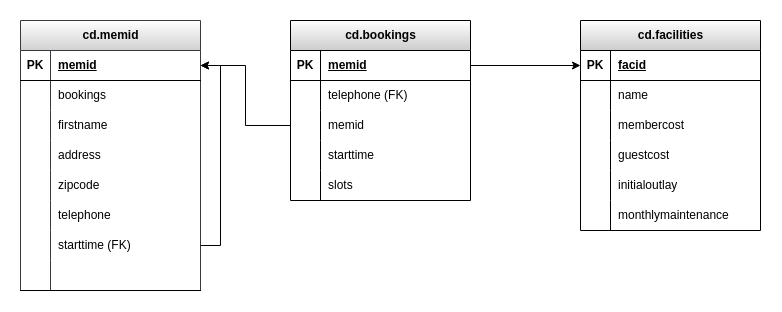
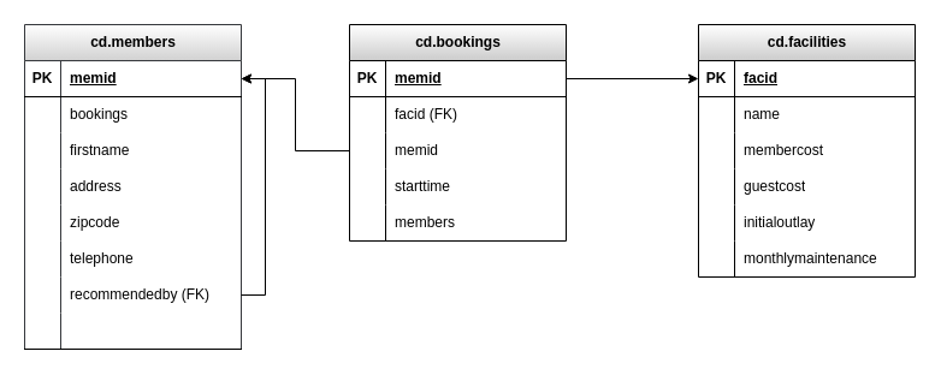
  <mxCell id="0" />
  <mxCell id="1" parent="0" />
- <mxCell id="2" value="cd.memid" style="shape=table;startSize=30;container=1;collapsible=1;childLayout=tableLayout;fixedRows=1;rowLines=0;fontStyle=1;align=center;resizeLast=1;html=1;fillColor=default;strokeColor=#36393d;gradientColor=#D1D1D1;" vertex="1" parent="1"><mxGeometry y="20" width="180" height="270" as="geometry" x="20" /></mxCell>
+ <mxCell id="2" value="cd.members" style="shape=table;startSize=30;container=1;collapsible=1;childLayout=tableLayout;fixedRows=1;rowLines=0;fontStyle=1;align=center;resizeLast=1;html=1;fillColor=default;strokeColor=#36393d;gradientColor=#D1D1D1;" vertex="1" parent="1"><mxGeometry y="20" width="180" height="270" as="geometry" x="20" /></mxCell>
  <mxCell id="3" value="" style="shape=tableRow;horizontal=0;startSize=0;swimlaneHead=0;swimlaneBody=0;fillColor=none;collapsible=0;dropTarget=0;points=[[0,0.5],[1,0.5]];portConstraint=eastwest;top=0;left=0;right=0;bottom=1;" vertex="1" parent="2"><mxGeometry y="30" width="180" height="30" as="geometry" /></mxCell>
  <mxCell id="4" value="PK" style="shape=partialRectangle;connectable=0;fillColor=none;top=0;left=0;bottom=0;right=0;fontStyle=1;overflow=hidden;whiteSpace=wrap;html=1;" vertex="1" parent="3"><mxGeometry width="30" height="30" as="geometry"><mxRectangle width="30" height="30" as="alternateBounds" /></mxGeometry></mxCell>
  <mxCell id="5" value="memid" style="shape=partialRectangle;connectable=0;fillColor=none;top=0;left=0;bottom=0;right=0;align=left;spacingLeft=6;fontStyle=5;overflow=hidden;whiteSpace=wrap;html=1;" vertex="1" parent="3"><mxGeometry x="30" width="150" height="30" as="geometry"><mxRectangle width="150" height="30" as="alternateBounds" /></mxGeometry></mxCell>
  <mxCell id="6" value="" style="shape=tableRow;horizontal=0;startSize=0;swimlaneHead=0;swimlaneBody=0;fillColor=none;collapsible=0;dropTarget=0;points=[[0,0.5],[1,0.5]];portConstraint=eastwest;top=0;left=0;right=0;bottom=0;" vertex="1" parent="2"><mxGeometry y="60" width="180" height="30" as="geometry" /></mxCell>
  <mxCell id="7" value="" style="shape=partialRectangle;connectable=0;fillColor=none;top=0;left=0;bottom=0;right=0;editable=1;overflow=hidden;whiteSpace=wrap;html=1;" vertex="1" parent="6"><mxGeometry width="30" height="30" as="geometry"><mxRectangle width="30" height="30" as="alternateBounds" /></mxGeometry></mxCell>
  <mxCell id="8" value="bookings&amp;nbsp;" style="shape=partialRectangle;connectable=0;fillColor=none;top=0;left=0;bottom=0;right=0;align=left;spacingLeft=6;overflow=hidden;whiteSpace=wrap;html=1;" vertex="1" parent="6"><mxGeometry x="30" width="150" height="30" as="geometry"><mxRectangle width="150" height="30" as="alternateBounds" /></mxGeometry></mxCell>
  <mxCell id="9" value="" style="shape=tableRow;horizontal=0;startSize=0;swimlaneHead=0;swimlaneBody=0;fillColor=none;collapsible=0;dropTarget=0;points=[[0,0.5],[1,0.5]];portConstraint=eastwest;top=0;left=0;right=0;bottom=0;" vertex="1" parent="2"><mxGeometry y="90" width="180" height="30" as="geometry" /></mxCell>
  <mxCell id="10" value="" style="shape=partialRectangle;connectable=0;fillColor=none;top=0;left=0;bottom=0;right=0;editable=1;overflow=hidden;whiteSpace=wrap;html=1;" vertex="1" parent="9"><mxGeometry width="30" height="30" as="geometry"><mxRectangle width="30" height="30" as="alternateBounds" /></mxGeometry></mxCell>
  <mxCell id="11" value="firstname" style="shape=partialRectangle;connectable=0;fillColor=none;top=0;left=0;bottom=0;right=0;align=left;spacingLeft=6;overflow=hidden;whiteSpace=wrap;html=1;" vertex="1" parent="9"><mxGeometry x="30" width="150" height="30" as="geometry"><mxRectangle width="150" height="30" as="alternateBounds" /></mxGeometry></mxCell>
  <mxCell id="12" value="" style="shape=tableRow;horizontal=0;startSize=0;swimlaneHead=0;swimlaneBody=0;fillColor=none;collapsible=0;dropTarget=0;points=[[0,0.5],[1,0.5]];portConstraint=eastwest;top=0;left=0;right=0;bottom=0;" vertex="1" parent="2"><mxGeometry y="120" width="180" height="30" as="geometry" /></mxCell>
  <mxCell id="13" value="" style="shape=partialRectangle;connectable=0;fillColor=none;top=0;left=0;bottom=0;right=0;editable=1;overflow=hidden;whiteSpace=wrap;html=1;" vertex="1" parent="12"><mxGeometry width="30" height="30" as="geometry"><mxRectangle width="30" height="30" as="alternateBounds" /></mxGeometry></mxCell>
  <mxCell id="14" value="address" style="shape=partialRectangle;connectable=0;fillColor=none;top=0;left=0;bottom=0;right=0;align=left;spacingLeft=6;overflow=hidden;whiteSpace=wrap;html=1;" vertex="1" parent="12"><mxGeometry x="30" width="150" height="30" as="geometry"><mxRectangle width="150" height="30" as="alternateBounds" /></mxGeometry></mxCell>
  <mxCell id="15" value="" style="shape=tableRow;horizontal=0;startSize=0;swimlaneHead=0;swimlaneBody=0;fillColor=none;collapsible=0;dropTarget=0;points=[[0,0.5],[1,0.5]];portConstraint=eastwest;top=0;left=0;right=0;bottom=0;" vertex="1" parent="2"><mxGeometry y="150" width="180" height="30" as="geometry" /></mxCell>
  <mxCell id="16" value="" style="shape=partialRectangle;connectable=0;fillColor=none;top=0;left=0;bottom=0;right=0;editable=1;overflow=hidden;whiteSpace=wrap;html=1;" vertex="1" parent="15"><mxGeometry width="30" height="30" as="geometry"><mxRectangle width="30" height="30" as="alternateBounds" /></mxGeometry></mxCell>
  <mxCell id="17" value="zipcode" style="shape=partialRectangle;connectable=0;fillColor=none;top=0;left=0;bottom=0;right=0;align=left;spacingLeft=6;overflow=hidden;whiteSpace=wrap;html=1;" vertex="1" parent="15"><mxGeometry x="30" width="150" height="30" as="geometry"><mxRectangle width="150" height="30" as="alternateBounds" /></mxGeometry></mxCell>
  <mxCell id="18" value="" style="shape=tableRow;horizontal=0;startSize=0;swimlaneHead=0;swimlaneBody=0;fillColor=none;collapsible=0;dropTarget=0;points=[[0,0.5],[1,0.5]];portConstraint=eastwest;top=0;left=0;right=0;bottom=0;" vertex="1" parent="2"><mxGeometry y="180" width="180" height="30" as="geometry" /></mxCell>
  <mxCell id="19" value="" style="shape=partialRectangle;connectable=0;fillColor=none;top=0;left=0;bottom=0;right=0;editable=1;overflow=hidden;whiteSpace=wrap;html=1;" vertex="1" parent="18"><mxGeometry width="30" height="30" as="geometry"><mxRectangle width="30" height="30" as="alternateBounds" /></mxGeometry></mxCell>
  <mxCell id="20" value="telephone" style="shape=partialRectangle;connectable=0;fillColor=none;top=0;left=0;bottom=0;right=0;align=left;spacingLeft=6;overflow=hidden;whiteSpace=wrap;html=1;" vertex="1" parent="18"><mxGeometry x="30" width="150" height="30" as="geometry"><mxRectangle width="150" height="30" as="alternateBounds" /></mxGeometry></mxCell>
  <mxCell id="21" value="" style="shape=tableRow;horizontal=0;startSize=0;swimlaneHead=0;swimlaneBody=0;fillColor=none;collapsible=0;dropTarget=0;points=[[0,0.5],[1,0.5]];portConstraint=eastwest;top=0;left=0;right=0;bottom=0;" vertex="1" parent="2"><mxGeometry y="210" width="180" height="30" as="geometry" /></mxCell>
  <mxCell id="22" value="" style="shape=partialRectangle;connectable=0;fillColor=none;top=0;left=0;bottom=0;right=0;editable=1;overflow=hidden;whiteSpace=wrap;html=1;" vertex="1" parent="21"><mxGeometry width="30" height="30" as="geometry"><mxRectangle width="30" height="30" as="alternateBounds" /></mxGeometry></mxCell>
- <mxCell id="23" value="starttime (FK)" style="shape=partialRectangle;connectable=0;fillColor=none;top=0;left=0;bottom=0;right=0;align=left;spacingLeft=6;overflow=hidden;whiteSpace=wrap;html=1;" vertex="1" parent="21"><mxGeometry x="30" width="150" height="30" as="geometry"><mxRectangle width="150" height="30" as="alternateBounds" /></mxGeometry></mxCell>
+ <mxCell id="23" value="recommendedby (FK)" style="shape=partialRectangle;connectable=0;fillColor=none;top=0;left=0;bottom=0;right=0;align=left;spacingLeft=6;overflow=hidden;whiteSpace=wrap;html=1;" vertex="1" parent="21"><mxGeometry x="30" width="150" height="30" as="geometry"><mxRectangle width="150" height="30" as="alternateBounds" /></mxGeometry></mxCell>
  <mxCell id="24" value="" style="shape=tableRow;horizontal=0;startSize=0;swimlaneHead=0;swimlaneBody=0;fillColor=none;collapsible=0;dropTarget=0;points=[[0,0.5],[1,0.5]];portConstraint=eastwest;top=0;left=0;right=0;bottom=1;" vertex="1" parent="2"><mxGeometry y="240" width="180" height="30" as="geometry" /></mxCell>
  <mxCell id="25" value="" style="shape=partialRectangle;connectable=0;fillColor=none;top=0;left=0;bottom=0;right=0;fontStyle=1;overflow=hidden;whiteSpace=wrap;html=1;" vertex="1" parent="24"><mxGeometry width="30" height="30" as="geometry"><mxRectangle width="30" height="30" as="alternateBounds" /></mxGeometry></mxCell>
  <mxCell id="26" value="" style="shape=partialRectangle;connectable=0;fillColor=none;top=0;left=0;bottom=0;right=0;align=left;spacingLeft=6;fontStyle=5;overflow=hidden;whiteSpace=wrap;html=1;" vertex="1" parent="24"><mxGeometry x="30" width="150" height="30" as="geometry"><mxRectangle width="150" height="30" as="alternateBounds" /></mxGeometry></mxCell>
  <mxCell id="27" value="cd.bookings" style="shape=table;startSize=30;container=1;collapsible=1;childLayout=tableLayout;fixedRows=1;rowLines=0;fontStyle=1;align=center;resizeLast=1;html=1;gradientColor=#CCCCCC;" vertex="1" parent="1"><mxGeometry x="290" y="20" width="180" height="180" as="geometry" /></mxCell>
  <mxCell id="28" value="" style="shape=tableRow;horizontal=0;startSize=0;swimlaneHead=0;swimlaneBody=0;fillColor=none;collapsible=0;dropTarget=0;points=[[0,0.5],[1,0.5]];portConstraint=eastwest;top=0;left=0;right=0;bottom=1;" vertex="1" parent="27"><mxGeometry y="30" width="180" height="30" as="geometry" /></mxCell>
  <mxCell id="29" value="PK" style="shape=partialRectangle;connectable=0;fillColor=none;top=0;left=0;bottom=0;right=0;fontStyle=1;overflow=hidden;whiteSpace=wrap;html=1;" vertex="1" parent="28"><mxGeometry width="30" height="30" as="geometry"><mxRectangle width="30" height="30" as="alternateBounds" /></mxGeometry></mxCell>
  <mxCell id="30" value="memid" style="shape=partialRectangle;connectable=0;fillColor=none;top=0;left=0;bottom=0;right=0;align=left;spacingLeft=6;fontStyle=5;overflow=hidden;whiteSpace=wrap;html=1;" vertex="1" parent="28"><mxGeometry x="30" width="150" height="30" as="geometry"><mxRectangle width="150" height="30" as="alternateBounds" /></mxGeometry></mxCell>
  <mxCell id="31" value="" style="shape=tableRow;horizontal=0;startSize=0;swimlaneHead=0;swimlaneBody=0;fillColor=none;collapsible=0;dropTarget=0;points=[[0,0.5],[1,0.5]];portConstraint=eastwest;top=0;left=0;right=0;bottom=0;" vertex="1" parent="27"><mxGeometry y="60" width="180" height="30" as="geometry" /></mxCell>
  <mxCell id="32" value="" style="shape=partialRectangle;connectable=0;fillColor=none;top=0;left=0;bottom=0;right=0;editable=1;overflow=hidden;whiteSpace=wrap;html=1;" vertex="1" parent="31"><mxGeometry width="30" height="30" as="geometry"><mxRectangle width="30" height="30" as="alternateBounds" /></mxGeometry></mxCell>
- <mxCell id="33" value="telephone (FK)" style="shape=partialRectangle;connectable=0;fillColor=none;top=0;left=0;bottom=0;right=0;align=left;spacingLeft=6;overflow=hidden;whiteSpace=wrap;html=1;" vertex="1" parent="31"><mxGeometry x="30" width="150" height="30" as="geometry"><mxRectangle width="150" height="30" as="alternateBounds" /></mxGeometry></mxCell>
+ <mxCell id="33" value="facid (FK)" style="shape=partialRectangle;connectable=0;fillColor=none;top=0;left=0;bottom=0;right=0;align=left;spacingLeft=6;overflow=hidden;whiteSpace=wrap;html=1;" vertex="1" parent="31"><mxGeometry x="30" width="150" height="30" as="geometry"><mxRectangle width="150" height="30" as="alternateBounds" /></mxGeometry></mxCell>
  <mxCell id="34" value="" style="shape=tableRow;horizontal=0;startSize=0;swimlaneHead=0;swimlaneBody=0;fillColor=none;collapsible=0;dropTarget=0;points=[[0,0.5],[1,0.5]];portConstraint=eastwest;top=0;left=0;right=0;bottom=0;" vertex="1" parent="27"><mxGeometry y="90" width="180" height="30" as="geometry" /></mxCell>
  <mxCell id="35" value="" style="shape=partialRectangle;connectable=0;fillColor=none;top=0;left=0;bottom=0;right=0;editable=1;overflow=hidden;whiteSpace=wrap;html=1;" vertex="1" parent="34"><mxGeometry width="30" height="30" as="geometry"><mxRectangle width="30" height="30" as="alternateBounds" /></mxGeometry></mxCell>
  <mxCell id="36" value="memid" style="shape=partialRectangle;connectable=0;fillColor=none;top=0;left=0;bottom=0;right=0;align=left;spacingLeft=6;overflow=hidden;whiteSpace=wrap;html=1;" vertex="1" parent="34"><mxGeometry x="30" width="150" height="30" as="geometry"><mxRectangle width="150" height="30" as="alternateBounds" /></mxGeometry></mxCell>
  <mxCell id="37" value="" style="shape=tableRow;horizontal=0;startSize=0;swimlaneHead=0;swimlaneBody=0;fillColor=none;collapsible=0;dropTarget=0;points=[[0,0.5],[1,0.5]];portConstraint=eastwest;top=0;left=0;right=0;bottom=0;" vertex="1" parent="27"><mxGeometry y="120" width="180" height="30" as="geometry" /></mxCell>
  <mxCell id="38" value="" style="shape=partialRectangle;connectable=0;fillColor=none;top=0;left=0;bottom=0;right=0;editable=1;overflow=hidden;whiteSpace=wrap;html=1;" vertex="1" parent="37"><mxGeometry width="30" height="30" as="geometry"><mxRectangle width="30" height="30" as="alternateBounds" /></mxGeometry></mxCell>
  <mxCell id="39" value="starttime" style="shape=partialRectangle;connectable=0;fillColor=none;top=0;left=0;bottom=0;right=0;align=left;spacingLeft=6;overflow=hidden;whiteSpace=wrap;html=1;" vertex="1" parent="37"><mxGeometry x="30" width="150" height="30" as="geometry"><mxRectangle width="150" height="30" as="alternateBounds" /></mxGeometry></mxCell>
  <mxCell id="40" value="" style="shape=tableRow;horizontal=0;startSize=0;swimlaneHead=0;swimlaneBody=0;fillColor=none;collapsible=0;dropTarget=0;points=[[0,0.5],[1,0.5]];portConstraint=eastwest;top=0;left=0;right=0;bottom=0;" vertex="1" parent="27"><mxGeometry y="150" width="180" height="30" as="geometry" /></mxCell>
  <mxCell id="41" value="" style="shape=partialRectangle;connectable=0;fillColor=none;top=0;left=0;bottom=0;right=0;editable=1;overflow=hidden;whiteSpace=wrap;html=1;" vertex="1" parent="40"><mxGeometry width="30" height="30" as="geometry"><mxRectangle width="30" height="30" as="alternateBounds" /></mxGeometry></mxCell>
- <mxCell id="42" value="slots" style="shape=partialRectangle;connectable=0;fillColor=none;top=0;left=0;bottom=0;right=0;align=left;spacingLeft=6;overflow=hidden;whiteSpace=wrap;html=1;" vertex="1" parent="40"><mxGeometry x="30" width="150" height="30" as="geometry"><mxRectangle width="150" height="30" as="alternateBounds" /></mxGeometry></mxCell>
+ <mxCell id="42" value="members" style="shape=partialRectangle;connectable=0;fillColor=none;top=0;left=0;bottom=0;right=0;align=left;spacingLeft=6;overflow=hidden;whiteSpace=wrap;html=1;" vertex="1" parent="40"><mxGeometry x="30" width="150" height="30" as="geometry"><mxRectangle width="150" height="30" as="alternateBounds" /></mxGeometry></mxCell>
  <mxCell id="43" value="cd.facilities" style="shape=table;startSize=30;container=1;collapsible=1;childLayout=tableLayout;fixedRows=1;rowLines=0;fontStyle=1;align=center;resizeLast=1;html=1;fillColor=default;gradientColor=#CCCCCC;" vertex="1" parent="1"><mxGeometry x="580" y="20" width="180" height="210" as="geometry" /></mxCell>
  <mxCell id="44" value="" style="shape=tableRow;horizontal=0;startSize=0;swimlaneHead=0;swimlaneBody=0;fillColor=none;collapsible=0;dropTarget=0;points=[[0,0.5],[1,0.5]];portConstraint=eastwest;top=0;left=0;right=0;bottom=1;" vertex="1" parent="43"><mxGeometry y="30" width="180" height="30" as="geometry" /></mxCell>
  <mxCell id="45" value="PK" style="shape=partialRectangle;connectable=0;fillColor=none;top=0;left=0;bottom=0;right=0;fontStyle=1;overflow=hidden;whiteSpace=wrap;html=1;" vertex="1" parent="44"><mxGeometry width="30" height="30" as="geometry"><mxRectangle width="30" height="30" as="alternateBounds" /></mxGeometry></mxCell>
  <mxCell id="46" value="facid" style="shape=partialRectangle;connectable=0;fillColor=none;top=0;left=0;bottom=0;right=0;align=left;spacingLeft=6;fontStyle=5;overflow=hidden;whiteSpace=wrap;html=1;" vertex="1" parent="44"><mxGeometry x="30" width="150" height="30" as="geometry"><mxRectangle width="150" height="30" as="alternateBounds" /></mxGeometry></mxCell>
  <mxCell id="47" value="" style="shape=tableRow;horizontal=0;startSize=0;swimlaneHead=0;swimlaneBody=0;fillColor=none;collapsible=0;dropTarget=0;points=[[0,0.5],[1,0.5]];portConstraint=eastwest;top=0;left=0;right=0;bottom=0;" vertex="1" parent="43"><mxGeometry y="60" width="180" height="30" as="geometry" /></mxCell>
  <mxCell id="48" value="" style="shape=partialRectangle;connectable=0;fillColor=none;top=0;left=0;bottom=0;right=0;editable=1;overflow=hidden;whiteSpace=wrap;html=1;" vertex="1" parent="47"><mxGeometry width="30" height="30" as="geometry"><mxRectangle width="30" height="30" as="alternateBounds" /></mxGeometry></mxCell>
  <mxCell id="49" value="name" style="shape=partialRectangle;connectable=0;fillColor=none;top=0;left=0;bottom=0;right=0;align=left;spacingLeft=6;overflow=hidden;whiteSpace=wrap;html=1;" vertex="1" parent="47"><mxGeometry x="30" width="150" height="30" as="geometry"><mxRectangle width="150" height="30" as="alternateBounds" /></mxGeometry></mxCell>
  <mxCell id="50" value="" style="shape=tableRow;horizontal=0;startSize=0;swimlaneHead=0;swimlaneBody=0;fillColor=none;collapsible=0;dropTarget=0;points=[[0,0.5],[1,0.5]];portConstraint=eastwest;top=0;left=0;right=0;bottom=0;" vertex="1" parent="43"><mxGeometry y="90" width="180" height="30" as="geometry" /></mxCell>
  <mxCell id="51" value="" style="shape=partialRectangle;connectable=0;fillColor=none;top=0;left=0;bottom=0;right=0;editable=1;overflow=hidden;whiteSpace=wrap;html=1;" vertex="1" parent="50"><mxGeometry width="30" height="30" as="geometry"><mxRectangle width="30" height="30" as="alternateBounds" /></mxGeometry></mxCell>
  <mxCell id="52" value="membercost" style="shape=partialRectangle;connectable=0;fillColor=none;top=0;left=0;bottom=0;right=0;align=left;spacingLeft=6;overflow=hidden;whiteSpace=wrap;html=1;" vertex="1" parent="50"><mxGeometry x="30" width="150" height="30" as="geometry"><mxRectangle width="150" height="30" as="alternateBounds" /></mxGeometry></mxCell>
  <mxCell id="53" value="" style="shape=tableRow;horizontal=0;startSize=0;swimlaneHead=0;swimlaneBody=0;fillColor=none;collapsible=0;dropTarget=0;points=[[0,0.5],[1,0.5]];portConstraint=eastwest;top=0;left=0;right=0;bottom=0;" vertex="1" parent="43"><mxGeometry y="120" width="180" height="30" as="geometry" /></mxCell>
  <mxCell id="54" value="" style="shape=partialRectangle;connectable=0;fillColor=none;top=0;left=0;bottom=0;right=0;editable=1;overflow=hidden;whiteSpace=wrap;html=1;" vertex="1" parent="53"><mxGeometry width="30" height="30" as="geometry"><mxRectangle width="30" height="30" as="alternateBounds" /></mxGeometry></mxCell>
  <mxCell id="55" value="guestcost" style="shape=partialRectangle;connectable=0;fillColor=none;top=0;left=0;bottom=0;right=0;align=left;spacingLeft=6;overflow=hidden;whiteSpace=wrap;html=1;" vertex="1" parent="53"><mxGeometry x="30" width="150" height="30" as="geometry"><mxRectangle width="150" height="30" as="alternateBounds" /></mxGeometry></mxCell>
  <mxCell id="56" value="" style="shape=tableRow;horizontal=0;startSize=0;swimlaneHead=0;swimlaneBody=0;fillColor=none;collapsible=0;dropTarget=0;points=[[0,0.5],[1,0.5]];portConstraint=eastwest;top=0;left=0;right=0;bottom=0;" vertex="1" parent="43"><mxGeometry y="150" width="180" height="30" as="geometry" /></mxCell>
  <mxCell id="57" value="" style="shape=partialRectangle;connectable=0;fillColor=none;top=0;left=0;bottom=0;right=0;editable=1;overflow=hidden;whiteSpace=wrap;html=1;" vertex="1" parent="56"><mxGeometry width="30" height="30" as="geometry"><mxRectangle width="30" height="30" as="alternateBounds" /></mxGeometry></mxCell>
  <mxCell id="58" value="initialoutlay" style="shape=partialRectangle;connectable=0;fillColor=none;top=0;left=0;bottom=0;right=0;align=left;spacingLeft=6;overflow=hidden;whiteSpace=wrap;html=1;" vertex="1" parent="56"><mxGeometry x="30" width="150" height="30" as="geometry"><mxRectangle width="150" height="30" as="alternateBounds" /></mxGeometry></mxCell>
  <mxCell id="59" value="" style="shape=tableRow;horizontal=0;startSize=0;swimlaneHead=0;swimlaneBody=0;fillColor=none;collapsible=0;dropTarget=0;points=[[0,0.5],[1,0.5]];portConstraint=eastwest;top=0;left=0;right=0;bottom=0;" vertex="1" parent="43"><mxGeometry y="180" width="180" height="30" as="geometry" /></mxCell>
  <mxCell id="60" value="" style="shape=partialRectangle;connectable=0;fillColor=none;top=0;left=0;bottom=0;right=0;editable=1;overflow=hidden;whiteSpace=wrap;html=1;" vertex="1" parent="59"><mxGeometry width="30" height="30" as="geometry"><mxRectangle width="30" height="30" as="alternateBounds" /></mxGeometry></mxCell>
  <mxCell id="61" value="monthlymaintenance" style="shape=partialRectangle;connectable=0;fillColor=none;top=0;left=0;bottom=0;right=0;align=left;spacingLeft=6;overflow=hidden;whiteSpace=wrap;html=1;" vertex="1" parent="59"><mxGeometry x="30" width="150" height="30" as="geometry"><mxRectangle width="150" height="30" as="alternateBounds" /></mxGeometry></mxCell>
  <mxCell id="62" style="rounded=0;orthogonalLoop=1;jettySize=auto;html=1;exitX=1;exitY=0.5;exitDx=0;exitDy=0;entryX=0;entryY=0.5;entryDx=0;entryDy=0;strokeColor=default;edgeStyle=orthogonalEdgeStyle;endFill=1;startFill=0;anchorPointDirection=0;arcSize=20;" edge="1" parent="1" source="28" target="44"><mxGeometry relative="1" as="geometry" /></mxCell>
  <mxCell id="63" style="edgeStyle=orthogonalEdgeStyle;rounded=0;orthogonalLoop=1;jettySize=auto;html=1;" edge="1" parent="1" source="34" target="3"><mxGeometry relative="1" as="geometry" /></mxCell>
  <mxCell id="64" style="edgeStyle=orthogonalEdgeStyle;rounded=0;orthogonalLoop=1;jettySize=auto;html=1;exitX=1;exitY=0.5;exitDx=0;exitDy=0;entryX=1;entryY=0.5;entryDx=0;entryDy=0;" edge="1" parent="1" source="21" target="3"><mxGeometry relative="1" as="geometry" /></mxCell>
